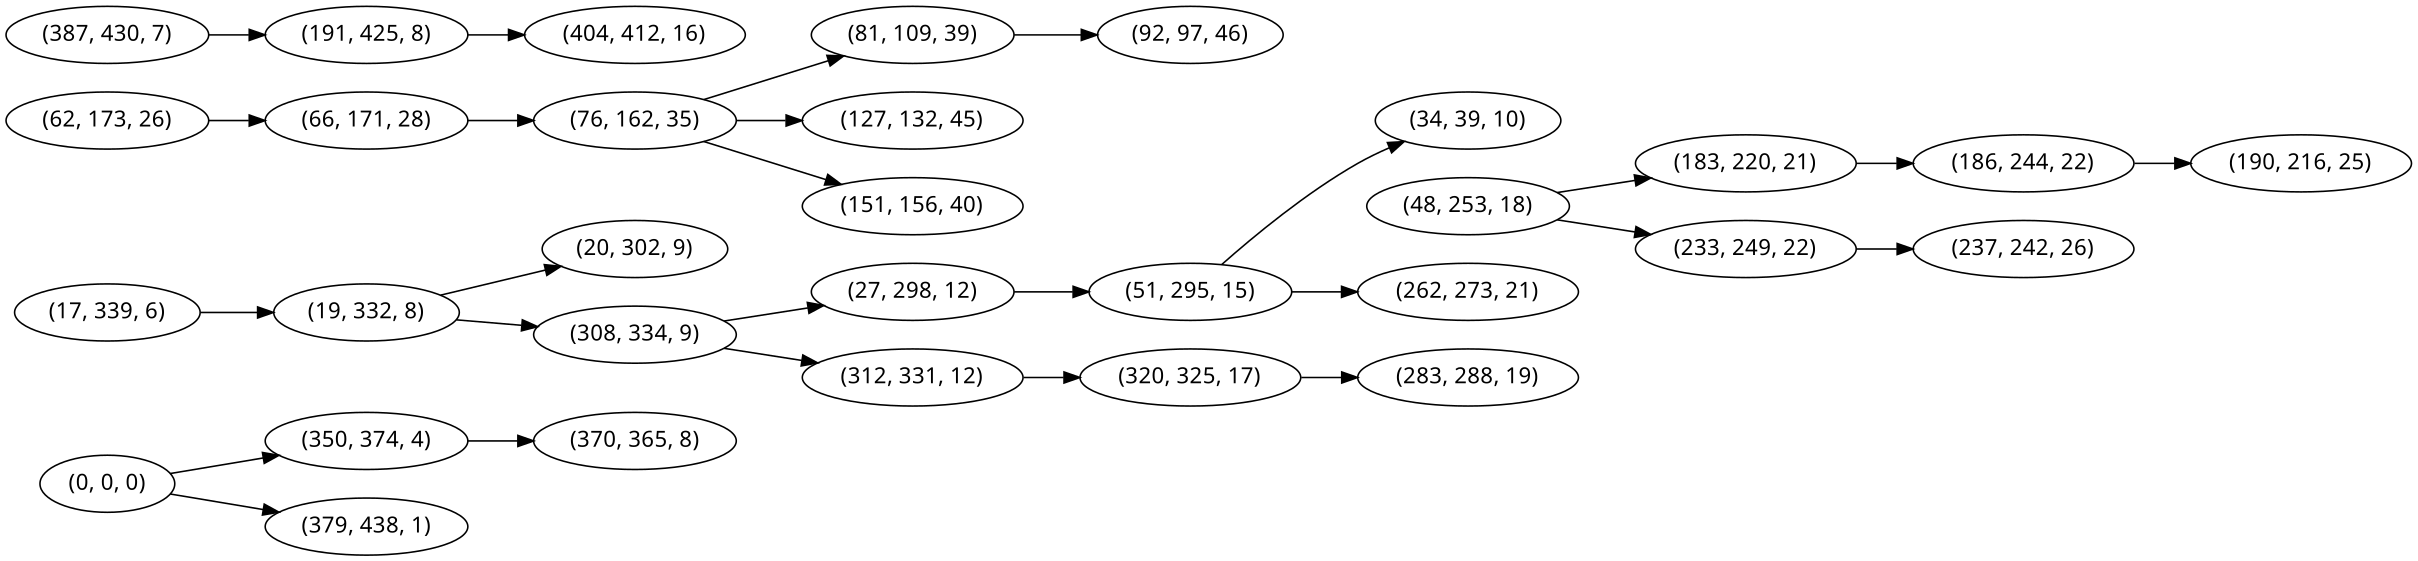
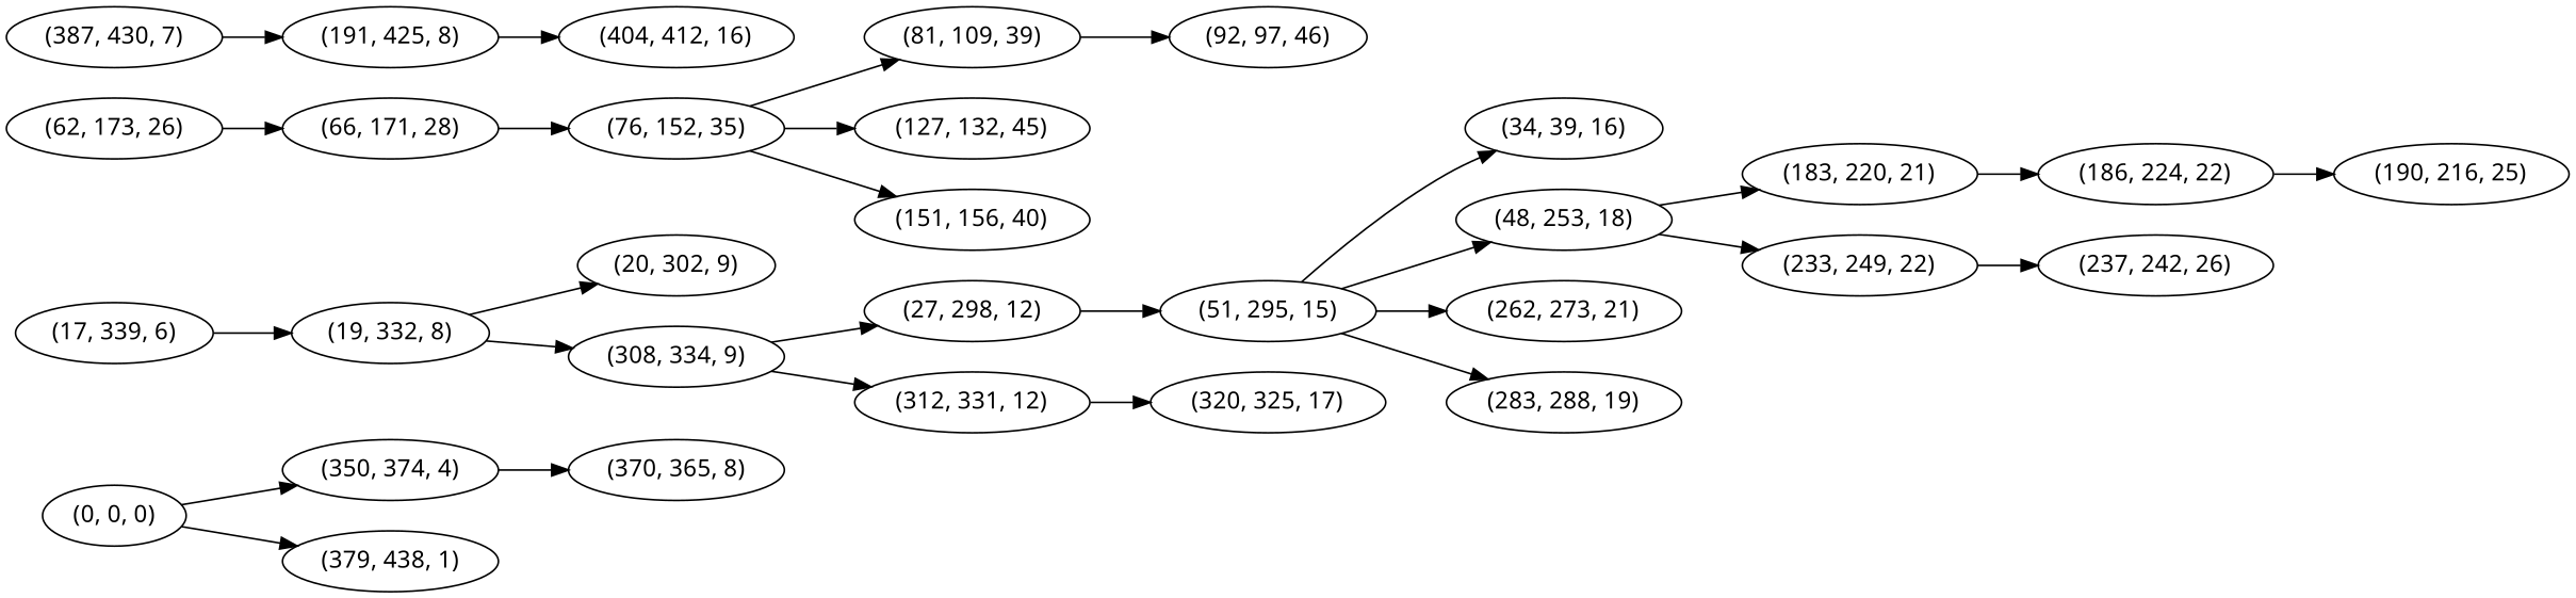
  digraph {
    fontname="Noto Sans"
    rankdir=LR
    node [fontname="Noto Sans"]
    edge [fontname="Noto Sans"]
    "(0, 0, 0)"
    "(350, 374, 4)"
    "(379, 438, 1)"
    n4 [label="(19, 332, 8)"]
    "(17, 339, 6)"
    n6 [label="(370, 365, 8)"]
    "(20, 302, 9)"
    "(308, 334, 9)"
    "(27, 298, 12)"
    "(312, 331, 12)"
    n11 [label="(51, 295, 15)"]
-   "(34, 39, 16)" [label="(34, 39, 10)"]
+   "(34, 39, 16)"
    "(48, 253, 18)"
    "(262, 273, 21)"
    "(283, 288, 19)"
    n16 [label="(183, 220, 21)"]
    "(233, 249, 22)"
    "(62, 173, 26)"
    "(66, 171, 28)"
-   "(186, 224, 22)" [label="(186, 244, 22)"]
+   "(186, 224, 22)"
    "(237, 242, 26)"
-   "(76, 162, 35)"
+   "(76, 162, 35)" [label="(76, 152, 35)"]
    "(81, 109, 39)"
    "(127, 132, 45)"
    "(151, 156, 40)"
    "(92, 97, 46)"
    "(190, 216, 25)"
    "(320, 325, 17)"
    n29 [label="(191, 425, 8)"]
    "(387, 430, 7)"
    "(404, 412, 16)"
    "(0, 0, 0)" -> "(350, 374, 4)"
    "(0, 0, 0)" -> "(379, 438, 1)"
    "(350, 374, 4)" -> n6
    n4 -> "(20, 302, 9)"
    n4 -> "(308, 334, 9)"
    "(17, 339, 6)" -> n4
    "(308, 334, 9)" -> "(27, 298, 12)"
    "(308, 334, 9)" -> "(312, 331, 12)"
    "(27, 298, 12)" -> n11
    "(312, 331, 12)" -> "(320, 325, 17)"
    n11 -> "(34, 39, 16)"
+   n11 -> "(48, 253, 18)"
    n11 -> "(262, 273, 21)"
-   "(320, 325, 17)" -> "(283, 288, 19)"
+   n11 -> "(283, 288, 19)"
    "(48, 253, 18)" -> n16
    "(48, 253, 18)" -> "(233, 249, 22)"
    n16 -> "(186, 224, 22)"
    "(233, 249, 22)" -> "(237, 242, 26)"
    "(62, 173, 26)" -> "(66, 171, 28)"
    "(66, 171, 28)" -> "(76, 162, 35)"
    "(186, 224, 22)" -> "(190, 216, 25)"
    "(76, 162, 35)" -> "(81, 109, 39)"
    "(76, 162, 35)" -> "(127, 132, 45)"
    "(76, 162, 35)" -> "(151, 156, 40)"
    "(81, 109, 39)" -> "(92, 97, 46)"
    n29 -> "(404, 412, 16)"
    "(387, 430, 7)" -> n29
  }
